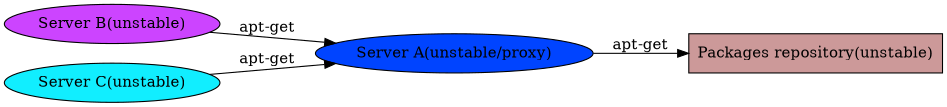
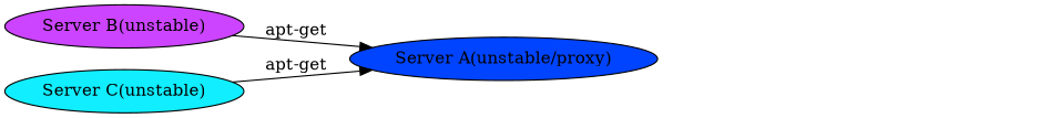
  digraph {
    rankdir=LR
    node [shape=ellipse style=filled]
-   "Packages repository(unstable)" [fillcolor="#CC9999" shape=box]
    "Server A(unstable/proxy)" [fillcolor="#0044ff"]
    "Server B(unstable)" [fillcolor="#CC44ff"]
    "Server C(unstable)" [fillcolor="#11eeff"]
-   "Server A(unstable/proxy)" -> "Packages repository(unstable)" [label="apt-get"]
    "Server B(unstable)" -> "Server A(unstable/proxy)" [label="apt-get"]
    "Server C(unstable)" -> "Server A(unstable/proxy)" [label="apt-get"]
  }
